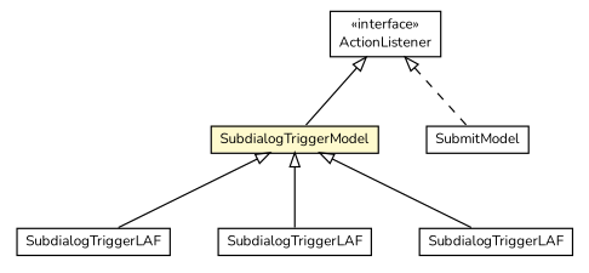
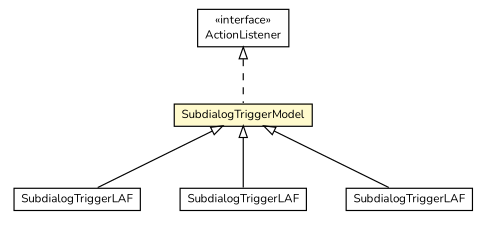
  digraph {
    fontname=Nunito
    nodesep=0.25
    ranksep=0.5
    node [fontcolor=black fontname=Nunito fontsize=10.0 shape=plaintext]
    edge [arrowtail=empty dir=back fontname=Nunito fontsize=10 headport=p labelfontname=Helvetica labelfontsize=10 tailport=p]
    n1 [label=<<table title="org.universAAL.ui.handler.gui.swing.defaultLookAndFeel.SubdialogTriggerLAF" border="0" cellborder="1" cellspacing="0" cellpadding="2" port="p" href="../../defaultLookAndFeel/SubdialogTriggerLAF.html"> 		<tr><td><table border="0" cellspacing="0" cellpadding="1"> <tr><td align="center" balign="center"> SubdialogTriggerLAF </td></tr> 		</table></td></tr> 		</table>>]
    n2 [label=<<table title="org.universAAL.ui.handler.gui.swing.model.FormControl.SubdialogTriggerModel" border="0" cellborder="1" cellspacing="0" cellpadding="2" port="p" bgcolor="lemonChiffon" href="./SubdialogTriggerModel.html"> 		<tr><td><table border="0" cellspacing="0" cellpadding="1"> <tr><td align="center" balign="center"> SubdialogTriggerModel </td></tr> 		</table></td></tr> 		</table>>]
    n3 [label=<<table title="org.universAAL.ui.gui.swing.bluesteelLAF.SubdialogTriggerLAF" border="0" cellborder="1" cellspacing="0" cellpadding="2" port="p" href="../../../../../gui/swing/bluesteelLAF/SubdialogTriggerLAF.html"> 		<tr><td><table border="0" cellspacing="0" cellpadding="1"> <tr><td align="center" balign="center"> SubdialogTriggerLAF </td></tr> 		</table></td></tr> 		</table>>]
    n4 [label=<<table title="org.universAAL.ui.handler.gui.swing.classic.SubdialogTriggerLAF" border="0" cellborder="1" cellspacing="0" cellpadding="2" port="p" href="../../classic/SubdialogTriggerLAF.html"> 		<tr><td><table border="0" cellspacing="0" cellpadding="1"> <tr><td align="center" balign="center"> SubdialogTriggerLAF </td></tr> 		</table></td></tr> 		</table>>]
-   n5 [label=<<table title="org.universAAL.ui.handler.gui.swing.model.FormControl.SubmitModel" border="0" cellborder="1" cellspacing="0" cellpadding="2" port="p" href="./SubmitModel.html"> 		<tr><td><table border="0" cellspacing="0" cellpadding="1"> <tr><td align="center" balign="center"> SubmitModel </td></tr> 		</table></td></tr> 		</table>>]
    n6 [label=<<table title="java.awt.event.ActionListener" border="0" cellborder="1" cellspacing="0" cellpadding="2" port="p" href="http://java.sun.com/j2se/1.4.2/docs/api/java/awt/event/ActionListener.html"> 		<tr><td><table border="0" cellspacing="0" cellpadding="1"> <tr><td align="center" balign="center"> &#171;interface&#187; </td></tr> <tr><td align="center" balign="center"> ActionListener </td></tr> 		</table></td></tr> 		</table>>]
    n2 -> n1
    n2 -> n3
    n2 -> n4
-   n6 -> n2 [style=solid]
-   n6 -> n5 [style=dashed]
+   n6 -> n2 [style=dashed]
  }
